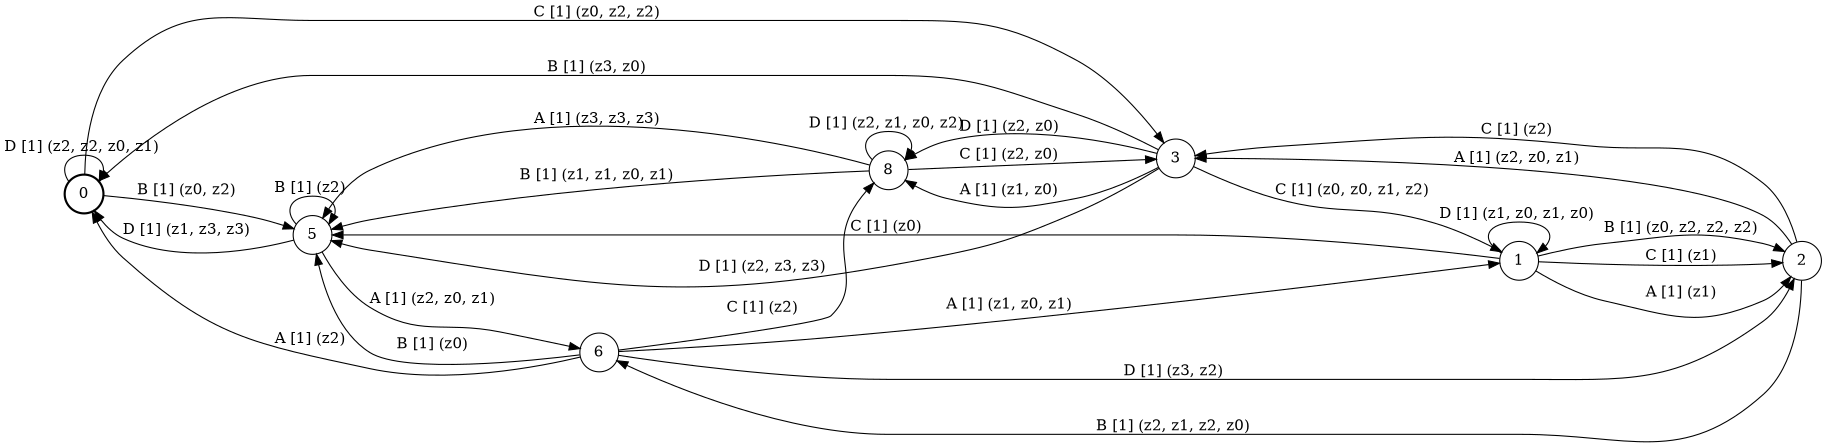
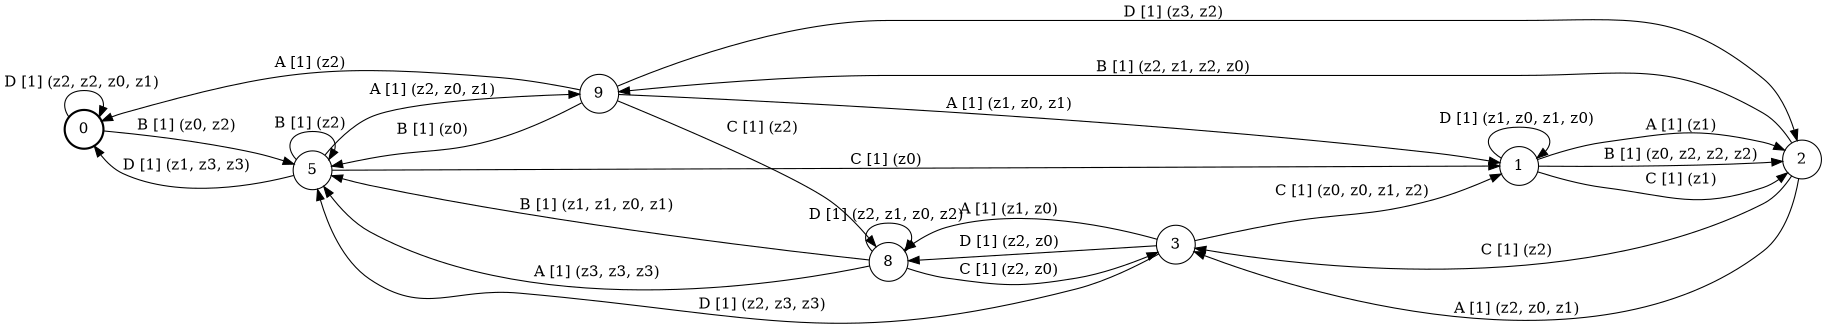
  digraph {
    rankdir=LR
    node [shape=circle]
    0 [style=bold]
    5
    3
    1
    2
-   6
+   6 [label=9]
    n7 [label=8]
    0 -> 0 [label="D [1] (z2, z2, z0, z1) "]
    0 -> 5 [label="B [1] (z0, z2) "]
-   0 -> 3 [label="C [1] (z0, z2, z2) "]
    5 -> 0 [label="D [1] (z1, z3, z3) "]
    5 -> 5 [label="B [1] (z2) "]
-   1 -> 5 [label="C [1] (z0) "]
+   5 -> 1 [label="C [1] (z0) "]
    5 -> 6 [label="A [1] (z2, z0, z1) "]
-   3 -> 0 [label="B [1] (z3, z0) "]
    3 -> 5 [label="D [1] (z2, z3, z3) "]
    3 -> 1 [label="C [1] (z0, z0, z1, z2) "]
    3 -> n7 [label="A [1] (z1, z0) "]
    3 -> n7 [label="D [1] (z2, z0) "]
    1 -> 1 [label="D [1] (z1, z0, z1, z0) "]
    1 -> 2 [label="A [1] (z1) "]
    1 -> 2 [label="B [1] (z0, z2, z2, z2) "]
    1 -> 2 [label="C [1] (z1) "]
    2 -> 3 [label="A [1] (z2, z0, z1) "]
    2 -> 3 [label="C [1] (z2) "]
    2 -> 6 [label="B [1] (z2, z1, z2, z0) "]
    6 -> 0 [label="A [1] (z2) "]
    6 -> 5 [label="B [1] (z0) "]
    6 -> 1 [label="A [1] (z1, z0, z1) "]
    6 -> 2 [label="D [1] (z3, z2) "]
    6 -> n7 [label="C [1] (z2) "]
    n7 -> 5 [label="A [1] (z3, z3, z3) "]
    n7 -> 5 [label="B [1] (z1, z1, z0, z1) "]
    n7 -> 3 [label="C [1] (z2, z0) "]
    n7 -> n7 [label="D [1] (z2, z1, z0, z2) "]
  }
